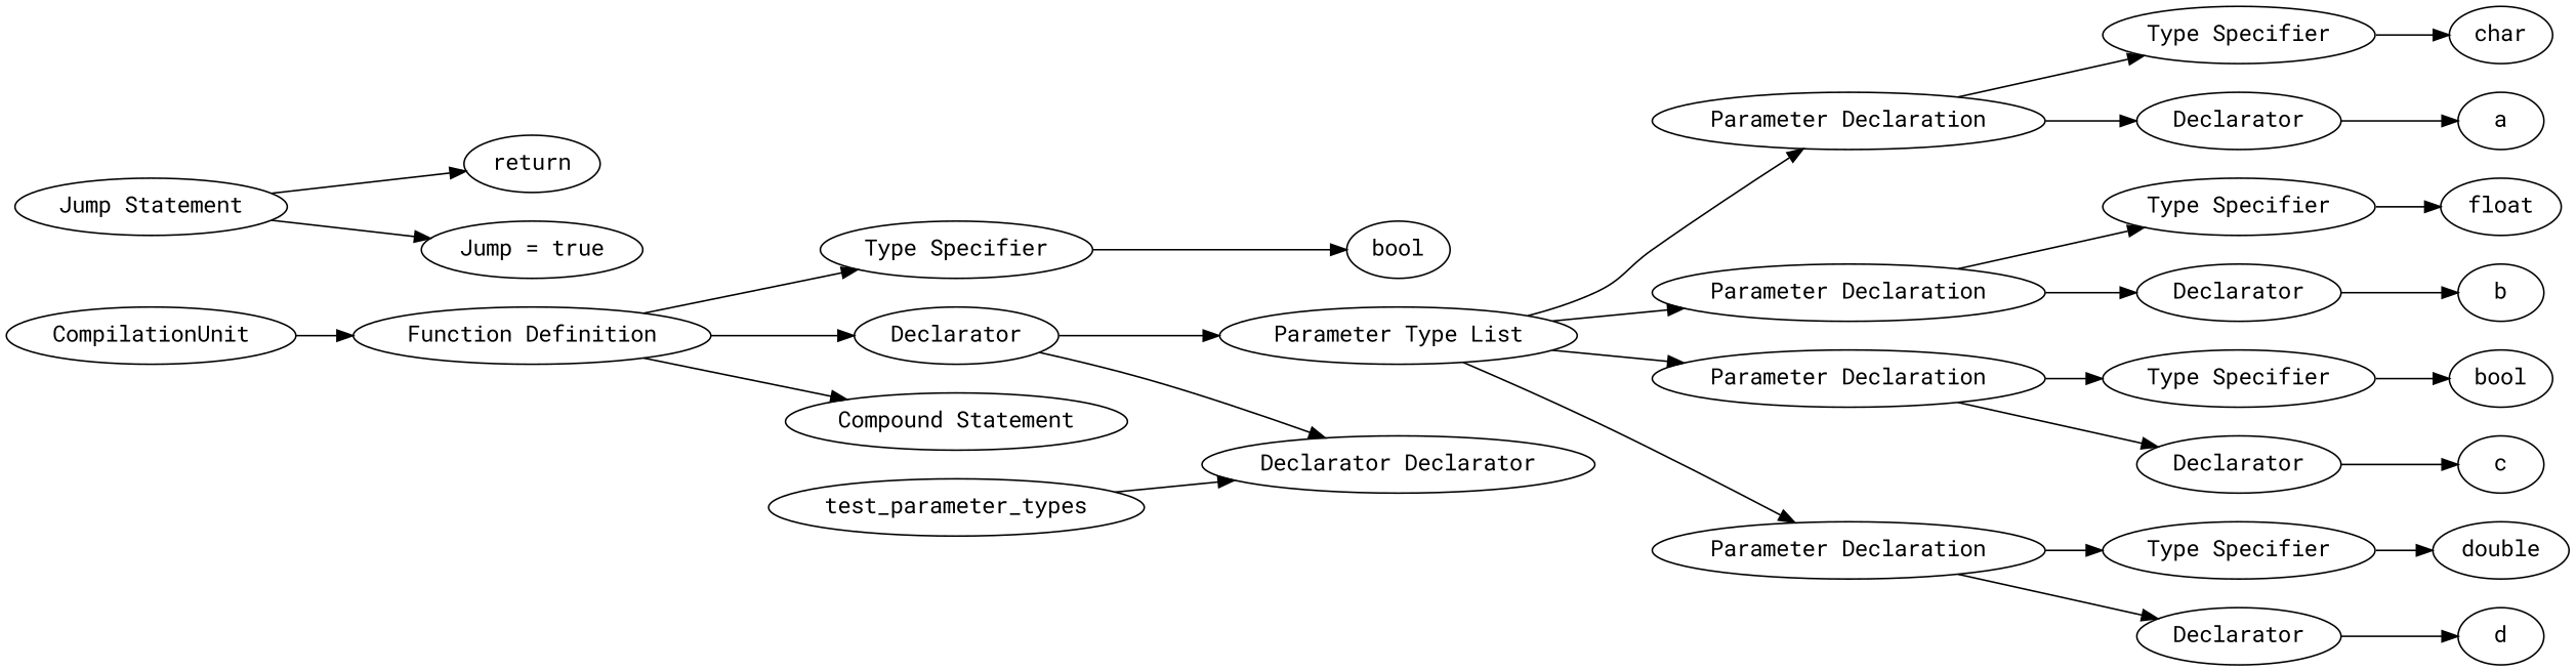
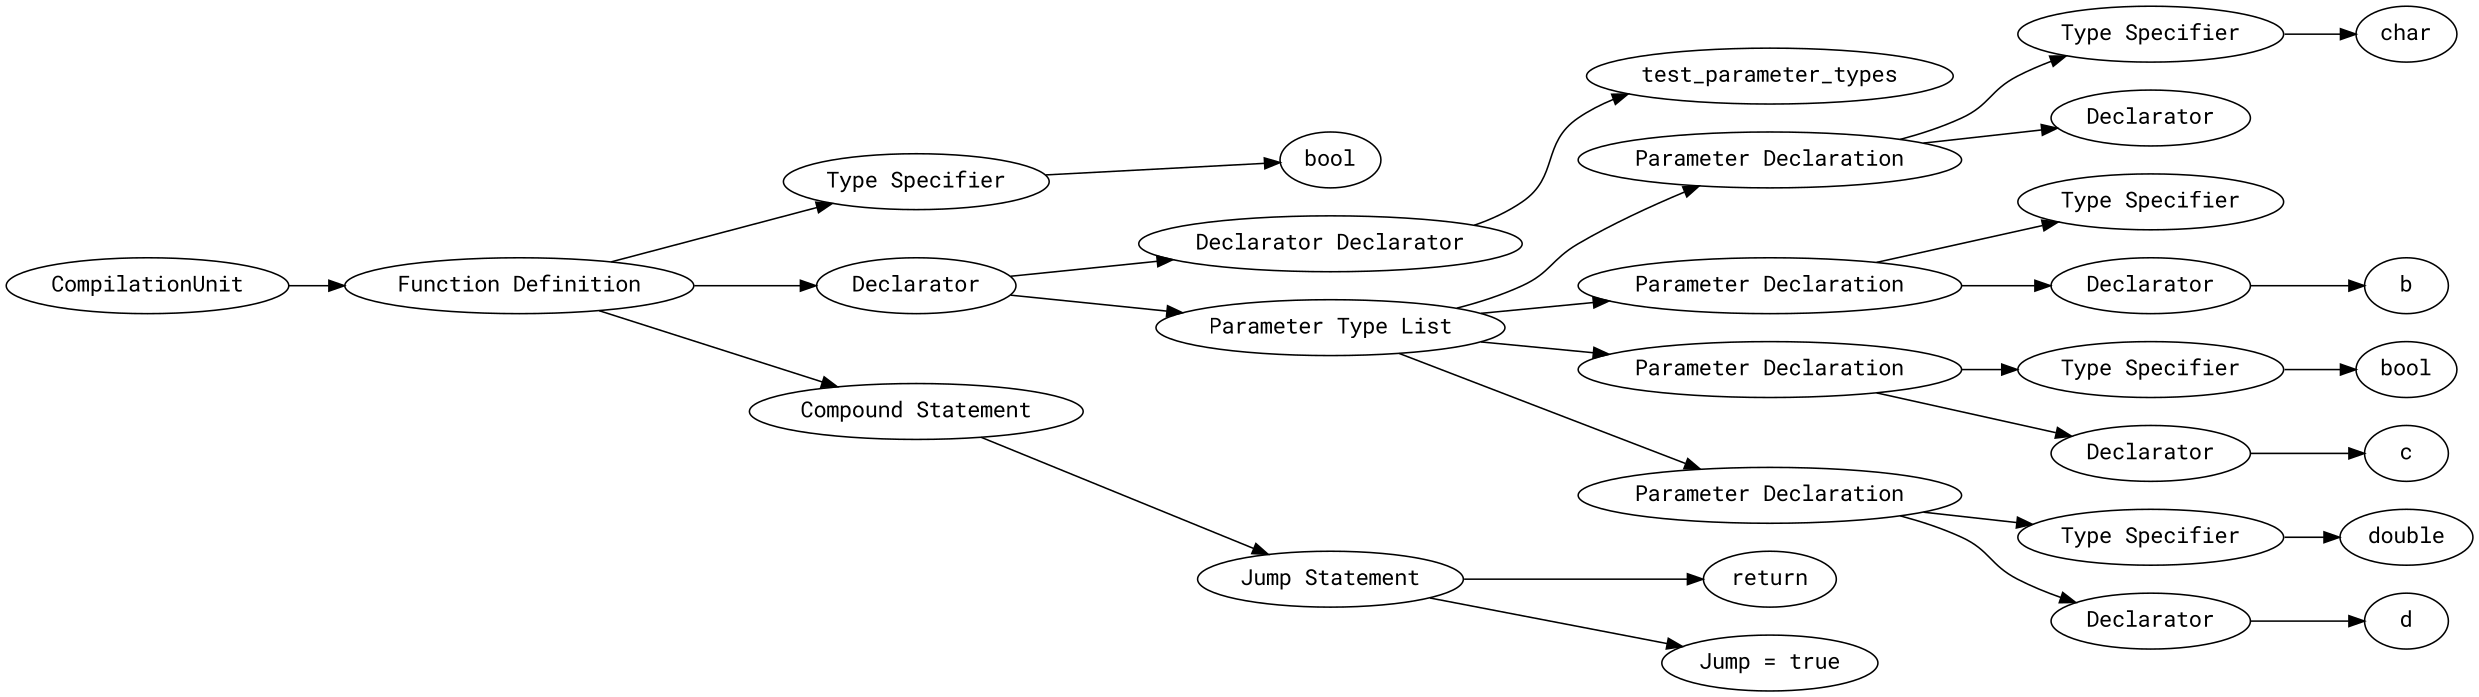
  digraph {
    fontname="Roboto Mono"
    rankdir=LR
    node [fontname="Roboto Mono"]
    edge [fontname="Roboto Mono"]
    n1 [label=CompilationUnit]
    n2 [label="Function Definition"]
    n3 [label="Type Specifier"]
    n4 [label=Declarator]
    n5 [label="Compound Statement"]
    n6 [label=bool]
    n7 [label="Declarator Declarator"]
    n8 [label="Parameter Type List"]
    n9 [label="Jump Statement"]
    n10 [label=test_parameter_types]
    n11 [label="Parameter Declaration"]
    n12 [label="Parameter Declaration"]
    n13 [label="Parameter Declaration"]
    n14 [label="Parameter Declaration"]
    n15 [label="Type Specifier"]
    n16 [label=Declarator]
    n17 [label="Type Specifier"]
    n18 [label=Declarator]
    n19 [label="Type Specifier"]
    n20 [label=Declarator]
    n21 [label="Type Specifier"]
    n22 [label=Declarator]
    n23 [label=char]
-   n24 [label=a]
-   n25 [label=float]
    n26 [label=b]
    n27 [label=bool]
    n28 [label=c]
    n29 [label=double]
    n30 [label=d]
    n31 [label=return]
    n32 [label="Jump = true"]
    n1 -> n2
    n2 -> n3
    n2 -> n4
    n2 -> n5
    n3 -> n6
    n4 -> n7
    n4 -> n8
-   n10 -> n7
+   n5 -> n9
+   n7 -> n10
    n8 -> n11
    n8 -> n12
    n8 -> n13
    n8 -> n14
    n9 -> n31
    n9 -> n32
    n11 -> n15
    n11 -> n16
    n12 -> n17
    n12 -> n18
    n13 -> n19
    n13 -> n20
    n14 -> n21
    n14 -> n22
    n15 -> n23
-   n16 -> n24
-   n17 -> n25
    n18 -> n26
    n19 -> n27
    n20 -> n28
    n21 -> n29
    n22 -> n30
  }
